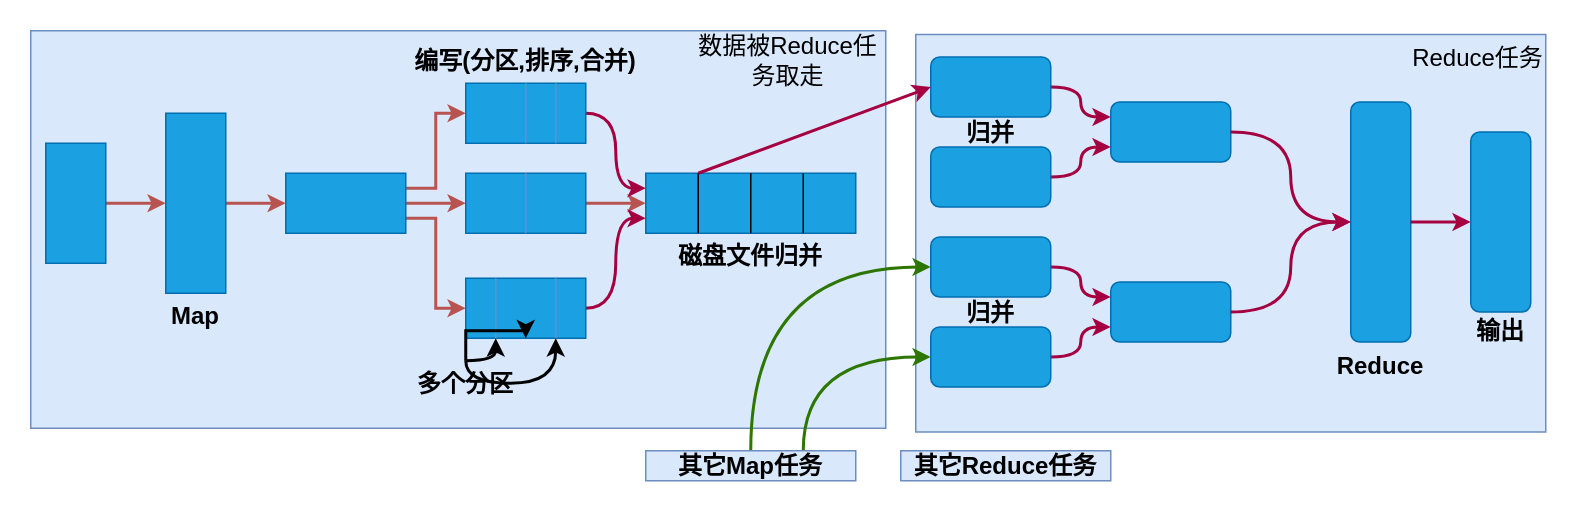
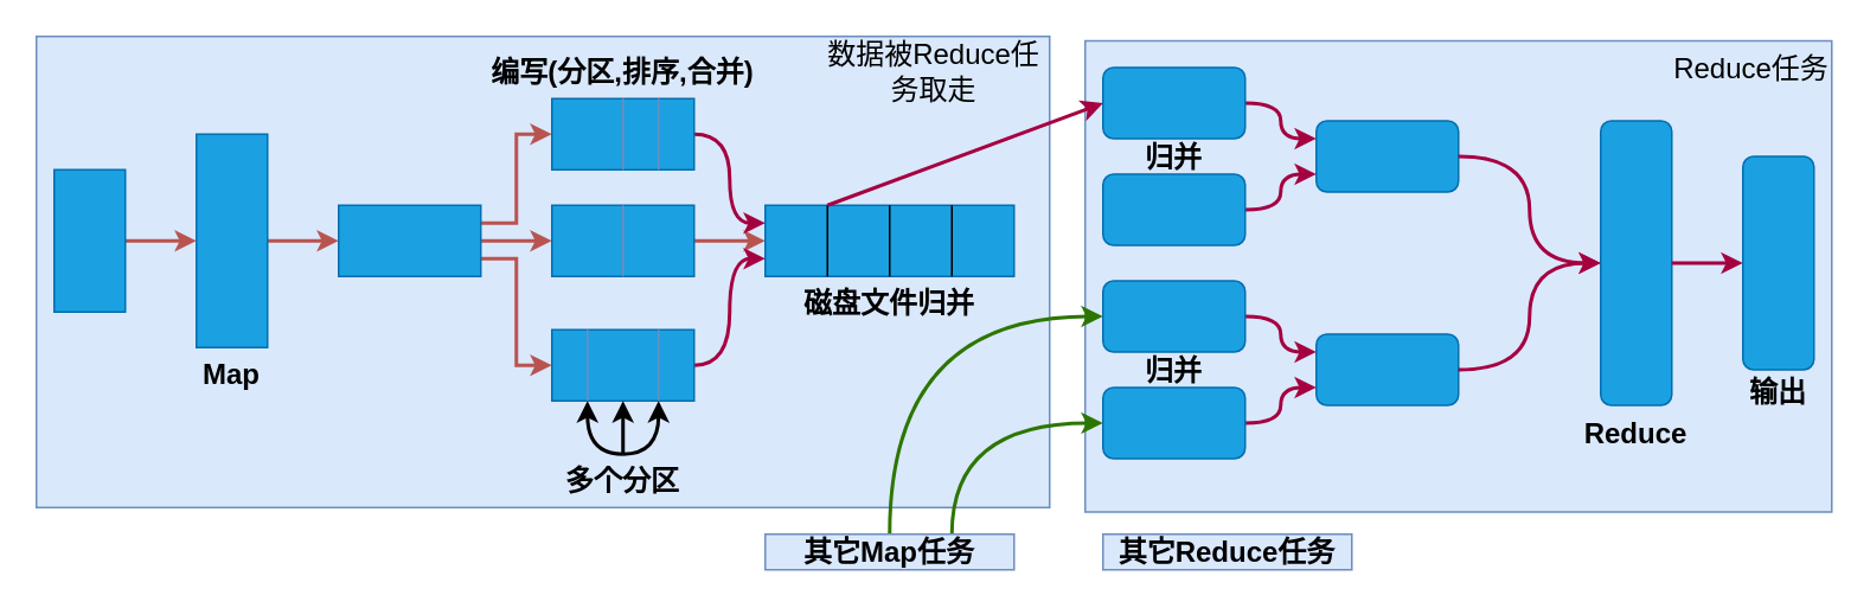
  <mxCell id="0" />
  <mxCell id="1" parent="0" />
  <mxCell id="2" value="" style="rounded=0;whiteSpace=wrap;html=1;fillColor=#dae8fc;strokeColor=#6c8ebf;" vertex="1" parent="1"><mxGeometry x="20" y="20" width="570" height="265" as="geometry" /></mxCell>
  <mxCell id="3" value="" style="edgeStyle=orthogonalEdgeStyle;rounded=0;orthogonalLoop=1;jettySize=auto;html=1;fillColor=#f8cecc;strokeColor=#b85450;strokeWidth=2;fontStyle=1;fontSize=16;" edge="1" parent="1" source="4" target="6"><mxGeometry relative="1" as="geometry" /></mxCell>
  <mxCell id="4" value="" style="rounded=0;whiteSpace=wrap;html=1;fillColor=#1ba1e2;strokeColor=#006EAF;fontStyle=1;fontSize=16;fontColor=#ffffff;" vertex="1" parent="1"><mxGeometry x="30" y="95" width="40" height="80" as="geometry" /></mxCell>
  <mxCell id="5" value="" style="edgeStyle=orthogonalEdgeStyle;rounded=0;orthogonalLoop=1;jettySize=auto;html=1;fillColor=#f8cecc;strokeColor=#b85450;strokeWidth=2;fontStyle=1;fontSize=16;" edge="1" parent="1" source="6" target="10"><mxGeometry relative="1" as="geometry" /></mxCell>
  <mxCell id="6" value="" style="rounded=0;whiteSpace=wrap;html=1;fillColor=#1ba1e2;strokeColor=#006EAF;fontStyle=1;fontSize=16;fontColor=#ffffff;" vertex="1" parent="1"><mxGeometry x="110" y="75" width="40" height="120" as="geometry" /></mxCell>
  <mxCell id="7" value="" style="edgeStyle=orthogonalEdgeStyle;rounded=0;orthogonalLoop=1;jettySize=auto;html=1;fillColor=#f8cecc;strokeColor=#b85450;strokeWidth=2;fontStyle=1;fontSize=16;" edge="1" parent="1" source="10" target="12"><mxGeometry relative="1" as="geometry" /></mxCell>
  <mxCell id="8" style="edgeStyle=orthogonalEdgeStyle;rounded=0;orthogonalLoop=1;jettySize=auto;html=1;exitX=1;exitY=0.25;exitDx=0;exitDy=0;entryX=0;entryY=0.5;entryDx=0;entryDy=0;endArrow=classic;endFill=1;fillColor=#f8cecc;strokeColor=#b85450;strokeWidth=2;fontStyle=1;fontSize=16;" edge="1" parent="1" source="10" target="15"><mxGeometry relative="1" as="geometry" /></mxCell>
  <mxCell id="9" style="edgeStyle=orthogonalEdgeStyle;rounded=0;orthogonalLoop=1;jettySize=auto;html=1;exitX=1;exitY=0.75;exitDx=0;exitDy=0;entryX=0;entryY=0.5;entryDx=0;entryDy=0;endArrow=classic;endFill=1;fillColor=#f8cecc;strokeColor=#b85450;strokeWidth=2;fontStyle=1;fontSize=16;" edge="1" parent="1" source="10" target="17"><mxGeometry relative="1" as="geometry" /></mxCell>
  <mxCell id="10" value="" style="rounded=0;whiteSpace=wrap;html=1;fillColor=#1ba1e2;strokeColor=#006EAF;fontStyle=1;fontSize=16;fontColor=#ffffff;" vertex="1" parent="1"><mxGeometry x="190" y="115" width="80" height="40" as="geometry" /></mxCell>
  <mxCell id="11" value="" style="edgeStyle=orthogonalEdgeStyle;rounded=0;orthogonalLoop=1;jettySize=auto;html=1;endArrow=classic;endFill=1;fillColor=#f8cecc;strokeColor=#b85450;strokeWidth=2;fontStyle=1;fontSize=16;" edge="1" parent="1" source="12" target="13"><mxGeometry relative="1" as="geometry" /></mxCell>
  <mxCell id="12" value="" style="rounded=0;whiteSpace=wrap;html=1;fillColor=#1ba1e2;strokeColor=#006EAF;fontStyle=1;fontSize=16;fontColor=#ffffff;" vertex="1" parent="1"><mxGeometry x="310" y="115" width="80" height="40" as="geometry" /></mxCell>
  <mxCell id="13" value="" style="rounded=0;whiteSpace=wrap;html=1;fillColor=#1ba1e2;strokeColor=#006EAF;fontStyle=1;fontSize=16;fontColor=#ffffff;" vertex="1" parent="1"><mxGeometry x="430" y="115" width="140" height="40" as="geometry" /></mxCell>
  <mxCell id="14" style="edgeStyle=orthogonalEdgeStyle;curved=1;orthogonalLoop=1;jettySize=auto;html=1;exitX=1;exitY=0.5;exitDx=0;exitDy=0;entryX=0;entryY=0.25;entryDx=0;entryDy=0;endArrow=classic;endFill=1;strokeWidth=2;fillColor=#d80073;strokeColor=#A50040;fontStyle=1;fontSize=16;" edge="1" parent="1" source="15" target="13"><mxGeometry relative="1" as="geometry" /></mxCell>
  <mxCell id="15" value="" style="rounded=0;whiteSpace=wrap;html=1;fillColor=#1ba1e2;strokeColor=#006EAF;fontStyle=1;fontSize=16;fontColor=#ffffff;" vertex="1" parent="1"><mxGeometry x="310" y="55" width="80" height="40" as="geometry" /></mxCell>
  <mxCell id="16" style="edgeStyle=orthogonalEdgeStyle;curved=1;orthogonalLoop=1;jettySize=auto;html=1;exitX=1;exitY=0.5;exitDx=0;exitDy=0;entryX=0;entryY=0.75;entryDx=0;entryDy=0;endArrow=classic;endFill=1;strokeWidth=2;fillColor=#d80073;strokeColor=#A50040;fontStyle=1;fontSize=16;" edge="1" parent="1" source="17" target="13"><mxGeometry relative="1" as="geometry" /></mxCell>
  <mxCell id="17" value="" style="rounded=0;whiteSpace=wrap;html=1;fillColor=#1ba1e2;strokeColor=#006EAF;fontStyle=1;fontSize=16;fontColor=#ffffff;" vertex="1" parent="1"><mxGeometry x="310" y="185" width="80" height="40" as="geometry" /></mxCell>
  <mxCell id="18" style="edgeStyle=orthogonalEdgeStyle;rounded=0;orthogonalLoop=1;jettySize=auto;html=1;exitX=0.5;exitY=0;exitDx=0;exitDy=0;entryX=0.5;entryY=1;entryDx=0;entryDy=0;endArrow=none;endFill=0;fillColor=#dae8fc;strokeColor=#6c8ebf;fontStyle=1;fontSize=16;" edge="1" parent="1" source="12" target="12"><mxGeometry relative="1" as="geometry"><Array as="points"><mxPoint x="350" y="135" /><mxPoint x="350" y="135" /></Array></mxGeometry></mxCell>
  <mxCell id="19" style="edgeStyle=orthogonalEdgeStyle;rounded=0;orthogonalLoop=1;jettySize=auto;html=1;exitX=0.25;exitY=0;exitDx=0;exitDy=0;entryX=0.25;entryY=1;entryDx=0;entryDy=0;endArrow=none;endFill=0;fillColor=#dae8fc;strokeColor=#6c8ebf;fontStyle=1;fontSize=16;" edge="1" parent="1" source="17" target="17"><mxGeometry relative="1" as="geometry"><Array as="points"><mxPoint x="330" y="205" /><mxPoint x="330" y="205" /></Array></mxGeometry></mxCell>
  <mxCell id="20" style="edgeStyle=orthogonalEdgeStyle;rounded=0;orthogonalLoop=1;jettySize=auto;html=1;exitX=0.75;exitY=0;exitDx=0;exitDy=0;entryX=0.75;entryY=1;entryDx=0;entryDy=0;endArrow=none;endFill=0;fillColor=#dae8fc;strokeColor=#6c8ebf;fontStyle=1;fontSize=16;" edge="1" parent="1" source="17" target="17"><mxGeometry relative="1" as="geometry"><Array as="points"><mxPoint x="370" y="205" /><mxPoint x="370" y="205" /></Array></mxGeometry></mxCell>
  <mxCell id="21" style="edgeStyle=orthogonalEdgeStyle;rounded=0;orthogonalLoop=1;jettySize=auto;html=1;exitX=0.75;exitY=0;exitDx=0;exitDy=0;entryX=0.75;entryY=1;entryDx=0;entryDy=0;endArrow=none;endFill=0;fillColor=#dae8fc;strokeColor=#6c8ebf;fontStyle=1;fontSize=16;" edge="1" parent="1" source="15" target="15"><mxGeometry relative="1" as="geometry"><Array as="points"><mxPoint x="370" y="85" /><mxPoint x="370" y="85" /></Array></mxGeometry></mxCell>
  <mxCell id="22" style="edgeStyle=orthogonalEdgeStyle;rounded=0;orthogonalLoop=1;jettySize=auto;html=1;exitX=0.5;exitY=0;exitDx=0;exitDy=0;entryX=0.5;entryY=1;entryDx=0;entryDy=0;endArrow=none;endFill=0;fillColor=#dae8fc;strokeColor=#6c8ebf;fontStyle=1;fontSize=16;" edge="1" parent="1" source="15" target="15"><mxGeometry relative="1" as="geometry"><Array as="points"><mxPoint x="350" y="85" /><mxPoint x="350" y="85" /></Array></mxGeometry></mxCell>
  <mxCell id="23" value="Map" style="text;html=1;strokeColor=none;fillColor=none;align=center;verticalAlign=middle;whiteSpace=wrap;rounded=0;fontStyle=1;fontSize=16;" vertex="1" parent="1"><mxGeometry x="110" y="195" width="40" height="30" as="geometry" /></mxCell>
  <mxCell id="24" style="edgeStyle=orthogonalEdgeStyle;orthogonalLoop=1;jettySize=auto;html=1;exitX=0.5;exitY=0;exitDx=0;exitDy=0;endArrow=classic;endFill=1;strokeWidth=2;curved=1;fontStyle=1;fontSize=16;" edge="1" parent="1" source="27"><mxGeometry relative="1" as="geometry"><mxPoint x="330" y="225" as="targetPoint" /></mxGeometry></mxCell>
  <mxCell id="25" style="edgeStyle=orthogonalEdgeStyle;rounded=0;orthogonalLoop=1;jettySize=auto;html=1;exitX=0.5;exitY=0;exitDx=0;exitDy=0;endArrow=classic;endFill=1;strokeWidth=2;fontStyle=1;fontSize=16;" edge="1" parent="1" source="27" target="17"><mxGeometry relative="1" as="geometry" /></mxCell>
  <mxCell id="26" style="edgeStyle=orthogonalEdgeStyle;orthogonalLoop=1;jettySize=auto;html=1;exitX=0.5;exitY=0;exitDx=0;exitDy=0;endArrow=classic;endFill=1;strokeWidth=2;curved=1;fontStyle=1;fontSize=16;" edge="1" parent="1" source="27"><mxGeometry relative="1" as="geometry"><mxPoint x="370" y="225" as="targetPoint" /><Array as="points"><mxPoint x="370" y="255" /></Array></mxGeometry></mxCell>
- <mxCell id="27" value="多个分区" style="text;html=1;strokeColor=none;fillColor=none;align=center;verticalAlign=middle;whiteSpace=wrap;rounded=0;fontStyle=1;fontSize=16;" vertex="1" parent="1"><mxGeometry x="270" y="240" width="80" height="30" as="geometry" /></mxCell>
+ <mxCell id="27" value="多个分区" style="text;html=1;strokeColor=none;fillColor=none;align=center;verticalAlign=middle;whiteSpace=wrap;rounded=0;fontStyle=1;fontSize=16;" vertex="1" parent="1"><mxGeometry x="310" y="255" width="80" height="30" as="geometry" /></mxCell>
  <mxCell id="28" style="edgeStyle=orthogonalEdgeStyle;curved=1;orthogonalLoop=1;jettySize=auto;html=1;exitX=0.25;exitY=0;exitDx=0;exitDy=0;entryX=0.25;entryY=1;entryDx=0;entryDy=0;endArrow=none;endFill=0;strokeWidth=1;fontStyle=1;fontSize=16;" edge="1" parent="1" source="13" target="13"><mxGeometry relative="1" as="geometry"><Array as="points"><mxPoint x="465" y="145" /><mxPoint x="465" y="145" /></Array></mxGeometry></mxCell>
  <mxCell id="29" style="edgeStyle=orthogonalEdgeStyle;curved=1;orthogonalLoop=1;jettySize=auto;html=1;exitX=0.5;exitY=0;exitDx=0;exitDy=0;entryX=0.5;entryY=1;entryDx=0;entryDy=0;endArrow=none;endFill=0;strokeWidth=1;fontStyle=1;fontSize=16;fillColor=#1ba1e2;strokeColor=#000000;" edge="1" parent="1" source="13" target="13"><mxGeometry relative="1" as="geometry"><Array as="points"><mxPoint x="500" y="145" /><mxPoint x="500" y="145" /></Array></mxGeometry></mxCell>
  <mxCell id="30" style="edgeStyle=orthogonalEdgeStyle;curved=1;orthogonalLoop=1;jettySize=auto;html=1;exitX=0.75;exitY=0;exitDx=0;exitDy=0;entryX=0.75;entryY=1;entryDx=0;entryDy=0;endArrow=none;endFill=0;strokeWidth=1;fontStyle=1;fontSize=16;" edge="1" parent="1" source="13" target="13"><mxGeometry relative="1" as="geometry"><Array as="points"><mxPoint x="535" y="135" /><mxPoint x="535" y="135" /></Array></mxGeometry></mxCell>
  <mxCell id="31" value="磁盘文件归并" style="text;html=1;strokeColor=none;fillColor=none;align=center;verticalAlign=middle;whiteSpace=wrap;rounded=0;fontStyle=1;fontSize=16;" vertex="1" parent="1"><mxGeometry x="430" y="155" width="140" height="30" as="geometry" /></mxCell>
  <mxCell id="32" value="编写(分区,排序,合并)" style="text;html=1;strokeColor=none;fillColor=none;align=center;verticalAlign=middle;whiteSpace=wrap;rounded=0;fontStyle=1;fontSize=16;" vertex="1" parent="1"><mxGeometry x="270" y="25" width="160" height="30" as="geometry" /></mxCell>
  <mxCell id="33" value="" style="rounded=0;whiteSpace=wrap;html=1;fillColor=#dae8fc;fontSize=16;strokeColor=#6c8ebf;" vertex="1" parent="1"><mxGeometry x="610" y="22.5" width="420" height="265" as="geometry" /></mxCell>
  <mxCell id="34" value="" style="group" vertex="1" connectable="0" parent="1"><mxGeometry x="620" y="37.5" width="410" height="235" as="geometry" /></mxCell>
  <mxCell id="35" value="" style="rounded=1;whiteSpace=wrap;html=1;fillColor=#1ba1e2;fontSize=16;strokeColor=#006EAF;fontColor=#ffffff;fontStyle=1" vertex="1" parent="34"><mxGeometry x="120" y="30" width="80" height="40" as="geometry" /></mxCell>
  <mxCell id="36" style="edgeStyle=orthogonalEdgeStyle;curved=1;orthogonalLoop=1;jettySize=auto;html=1;exitX=1;exitY=0.5;exitDx=0;exitDy=0;entryX=0;entryY=0.25;entryDx=0;entryDy=0;endArrow=classic;endFill=1;strokeColor=#A50040;strokeWidth=2;fontSize=16;fillColor=#d80073;fontStyle=1" edge="1" parent="34" source="39" target="35"><mxGeometry relative="1" as="geometry" /></mxCell>
  <mxCell id="37" style="edgeStyle=orthogonalEdgeStyle;curved=1;orthogonalLoop=1;jettySize=auto;html=1;exitX=1;exitY=0.5;exitDx=0;exitDy=0;entryX=0;entryY=0.75;entryDx=0;entryDy=0;endArrow=classic;endFill=1;strokeColor=#A50040;strokeWidth=2;fontSize=16;fillColor=#d80073;fontStyle=1" edge="1" parent="34" source="40" target="35"><mxGeometry relative="1" as="geometry" /></mxCell>
  <mxCell id="38" value="" style="rounded=1;whiteSpace=wrap;html=1;fillColor=#1ba1e2;fontSize=16;strokeColor=#006EAF;fontColor=#ffffff;fontStyle=1" vertex="1" parent="34"><mxGeometry x="120" y="150" width="80" height="40" as="geometry" /></mxCell>
  <mxCell id="39" value="" style="rounded=1;whiteSpace=wrap;html=1;fontSize=16;fillColor=#1ba1e2;strokeColor=#006EAF;fontColor=#ffffff;" vertex="1" parent="34"><mxGeometry width="80" height="40" as="geometry" /></mxCell>
  <mxCell id="40" value="" style="rounded=1;whiteSpace=wrap;html=1;fontSize=16;fillColor=#1ba1e2;strokeColor=#006EAF;fontColor=#ffffff;fontStyle=1" vertex="1" parent="34"><mxGeometry y="60" width="80" height="40" as="geometry" /></mxCell>
  <mxCell id="41" style="edgeStyle=orthogonalEdgeStyle;curved=1;orthogonalLoop=1;jettySize=auto;html=1;exitX=1;exitY=0.5;exitDx=0;exitDy=0;entryX=0;entryY=0.25;entryDx=0;entryDy=0;endArrow=classic;endFill=1;strokeColor=#A50040;strokeWidth=2;fontSize=16;fillColor=#d80073;fontStyle=1" edge="1" parent="34" source="42" target="38"><mxGeometry relative="1" as="geometry" /></mxCell>
  <mxCell id="42" value="" style="rounded=1;whiteSpace=wrap;html=1;fontSize=16;fillColor=#1ba1e2;strokeColor=#006EAF;fontColor=#ffffff;fontStyle=1" vertex="1" parent="34"><mxGeometry y="120" width="80" height="40" as="geometry" /></mxCell>
  <mxCell id="43" style="edgeStyle=orthogonalEdgeStyle;curved=1;orthogonalLoop=1;jettySize=auto;html=1;exitX=1;exitY=0.5;exitDx=0;exitDy=0;entryX=0;entryY=0.75;entryDx=0;entryDy=0;endArrow=classic;endFill=1;strokeColor=#A50040;strokeWidth=2;fontSize=16;fillColor=#d80073;fontStyle=1" edge="1" parent="34" source="44" target="38"><mxGeometry relative="1" as="geometry" /></mxCell>
  <mxCell id="44" value="" style="rounded=1;whiteSpace=wrap;html=1;fontSize=16;fillColor=#1ba1e2;strokeColor=#006EAF;fontColor=#ffffff;fontStyle=1" vertex="1" parent="34"><mxGeometry y="180" width="80" height="40" as="geometry" /></mxCell>
  <mxCell id="45" value="" style="rounded=1;whiteSpace=wrap;html=1;fillColor=#1ba1e2;fontSize=16;strokeColor=#006EAF;fontColor=#ffffff;fontStyle=1" vertex="1" parent="34"><mxGeometry x="280" y="30" width="40" height="160" as="geometry" /></mxCell>
  <mxCell id="46" style="edgeStyle=orthogonalEdgeStyle;curved=1;orthogonalLoop=1;jettySize=auto;html=1;exitX=1;exitY=0.5;exitDx=0;exitDy=0;entryX=0;entryY=0.5;entryDx=0;entryDy=0;endArrow=classic;endFill=1;strokeColor=#A50040;strokeWidth=2;fontSize=16;fillColor=#d80073;fontStyle=1" edge="1" parent="34" source="35" target="45"><mxGeometry relative="1" as="geometry" /></mxCell>
  <mxCell id="47" style="edgeStyle=orthogonalEdgeStyle;curved=1;orthogonalLoop=1;jettySize=auto;html=1;exitX=1;exitY=0.5;exitDx=0;exitDy=0;endArrow=classic;endFill=1;strokeColor=#A50040;strokeWidth=2;fontSize=16;entryX=0;entryY=0.5;entryDx=0;entryDy=0;fillColor=#d80073;fontStyle=1" edge="1" parent="34" source="38" target="45"><mxGeometry relative="1" as="geometry"><mxPoint x="240" y="110" as="targetPoint" /><Array as="points"><mxPoint x="240" y="170" /><mxPoint x="240" y="110" /></Array></mxGeometry></mxCell>
  <mxCell id="48" style="edgeStyle=orthogonalEdgeStyle;curved=1;orthogonalLoop=1;jettySize=auto;html=1;exitX=1;exitY=0.5;exitDx=0;exitDy=0;entryX=0;entryY=0.5;entryDx=0;entryDy=0;endArrow=classic;endFill=1;strokeColor=#A50040;strokeWidth=2;fontSize=16;fillColor=#d80073;fontStyle=1" edge="1" parent="34" source="45" target="53"><mxGeometry relative="1" as="geometry" /></mxCell>
  <mxCell id="49" value="输出" style="text;html=1;strokeColor=none;fillColor=none;align=center;verticalAlign=middle;whiteSpace=wrap;rounded=0;fontSize=16;fontStyle=1" vertex="1" parent="34"><mxGeometry x="360" y="172.5" width="40" height="20" as="geometry" /></mxCell>
  <mxCell id="50" value="Reduce" style="text;html=1;strokeColor=none;fillColor=none;align=center;verticalAlign=middle;whiteSpace=wrap;rounded=0;fontSize=16;fontStyle=1" vertex="1" parent="34"><mxGeometry x="265" y="190" width="70" height="30" as="geometry" /></mxCell>
  <mxCell id="51" value="归并" style="text;html=1;strokeColor=none;fillColor=none;align=center;verticalAlign=middle;whiteSpace=wrap;rounded=0;fontSize=16;fontStyle=1" vertex="1" parent="34"><mxGeometry x="10" y="40" width="60" height="20" as="geometry" /></mxCell>
  <mxCell id="52" value="归并" style="text;html=1;strokeColor=none;fillColor=none;align=center;verticalAlign=middle;whiteSpace=wrap;rounded=0;fontSize=16;fontStyle=1" vertex="1" parent="34"><mxGeometry x="10" y="160" width="60" height="20" as="geometry" /></mxCell>
  <mxCell id="53" value="" style="rounded=1;whiteSpace=wrap;html=1;fillColor=#1ba1e2;fontSize=16;strokeColor=#006EAF;fontColor=#ffffff;fontStyle=1" vertex="1" parent="34"><mxGeometry x="360" y="50" width="40" height="120" as="geometry" /></mxCell>
  <mxCell id="54" value="数据被Reduce任务取走" style="text;html=1;strokeColor=none;fillColor=none;align=center;verticalAlign=middle;whiteSpace=wrap;rounded=0;fontSize=16;" vertex="1" parent="1"><mxGeometry x="460" y="20" width="130" height="40" as="geometry" /></mxCell>
  <mxCell id="55" value="Reduce任务" style="text;html=1;strokeColor=none;fillColor=none;align=center;verticalAlign=middle;whiteSpace=wrap;rounded=0;fontSize=16;" vertex="1" parent="1"><mxGeometry x="940" y="22.5" width="90" height="30" as="geometry" /></mxCell>
  <mxCell id="56" value="" style="endArrow=classic;html=1;strokeColor=#A50040;strokeWidth=2;fontSize=16;entryX=0;entryY=0.5;entryDx=0;entryDy=0;exitX=0.25;exitY=0;exitDx=0;exitDy=0;fillColor=#d80073;" edge="1" parent="1" source="13" target="39"><mxGeometry width="50" height="50" relative="1" as="geometry"><mxPoint x="670" y="170" as="sourcePoint" /><mxPoint x="720" y="120" as="targetPoint" /></mxGeometry></mxCell>
- <mxCell id="57" value="其它Reduce任务" style="text;html=1;strokeColor=#6c8ebf;fillColor=#dae8fc;align=center;verticalAlign=middle;whiteSpace=wrap;rounded=0;fontSize=16;fontStyle=1" vertex="1" parent="1"><mxGeometry x="600" y="300" width="140" height="20" as="geometry" /></mxCell>
+ <mxCell id="57" value="其它Reduce任务" style="text;html=1;strokeColor=#6c8ebf;fillColor=#dae8fc;align=center;verticalAlign=middle;whiteSpace=wrap;rounded=0;fontSize=16;fontStyle=1" vertex="1" parent="1"><mxGeometry x="620" y="300" width="140" height="20" as="geometry" /></mxCell>
  <mxCell id="58" style="edgeStyle=orthogonalEdgeStyle;curved=1;orthogonalLoop=1;jettySize=auto;html=1;exitX=0.5;exitY=0;exitDx=0;exitDy=0;entryX=0;entryY=0.5;entryDx=0;entryDy=0;endArrow=classic;endFill=1;strokeColor=#2D7600;strokeWidth=2;fontSize=16;fillColor=#60a917;" edge="1" parent="1" source="60" target="42"><mxGeometry relative="1" as="geometry" /></mxCell>
  <mxCell id="59" style="edgeStyle=orthogonalEdgeStyle;curved=1;orthogonalLoop=1;jettySize=auto;html=1;exitX=0.75;exitY=0;exitDx=0;exitDy=0;entryX=0;entryY=0.5;entryDx=0;entryDy=0;endArrow=classic;endFill=1;strokeColor=#2D7600;strokeWidth=2;fontSize=16;fillColor=#60a917;" edge="1" parent="1" source="60" target="44"><mxGeometry relative="1" as="geometry" /></mxCell>
  <mxCell id="60" value="其它Map任务" style="text;html=1;strokeColor=#6c8ebf;fillColor=#dae8fc;align=center;verticalAlign=middle;whiteSpace=wrap;rounded=0;fontSize=16;fontStyle=1" vertex="1" parent="1"><mxGeometry x="430" y="300" width="140" height="20" as="geometry" /></mxCell>
